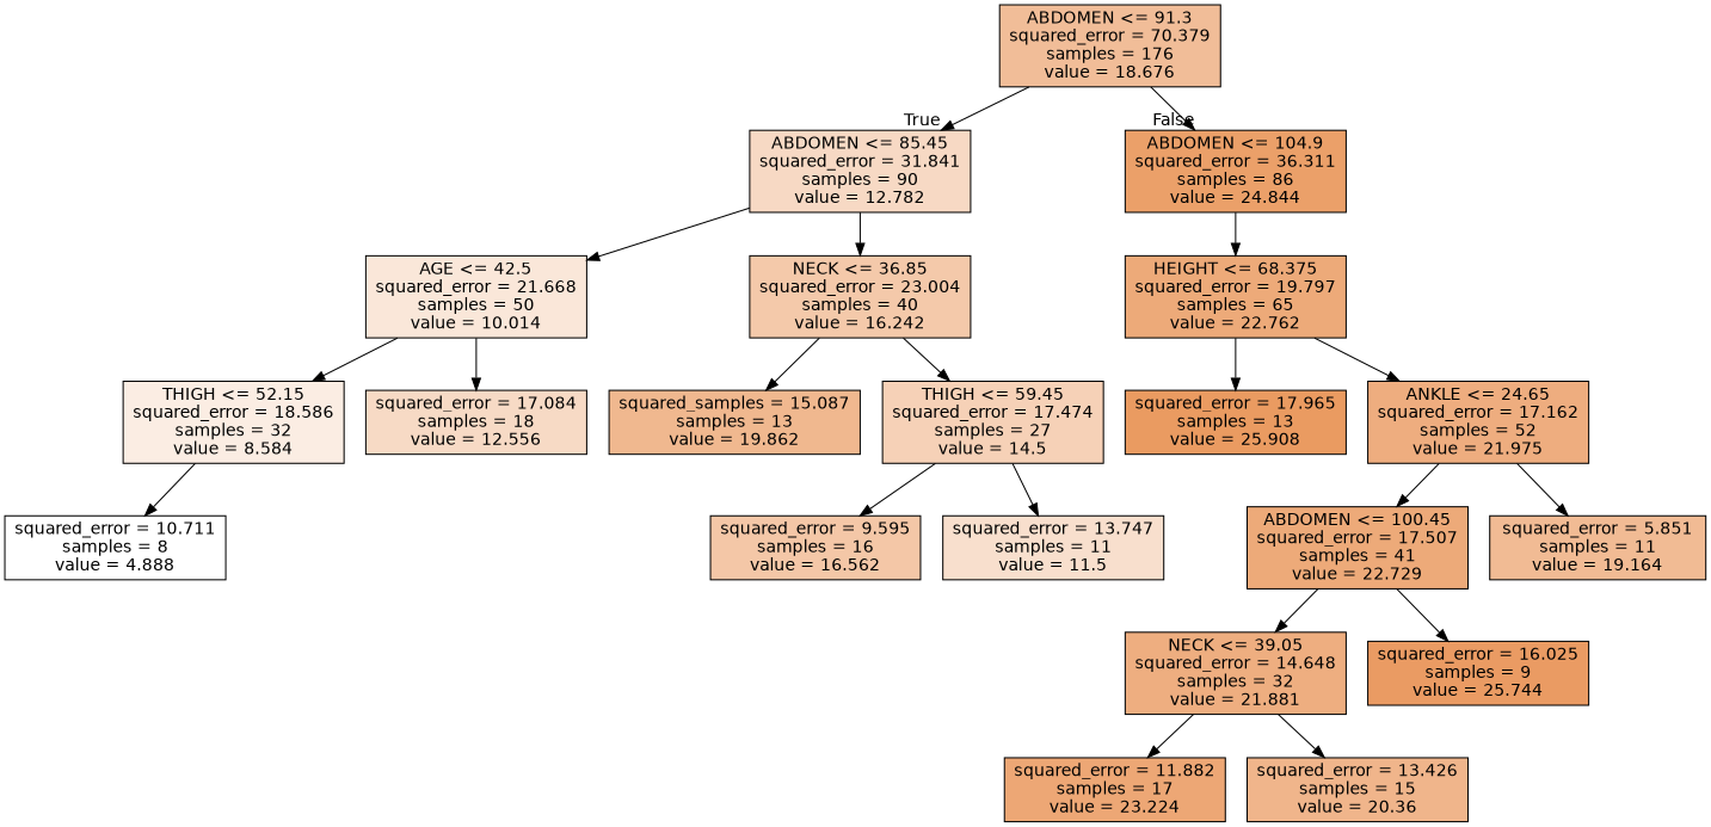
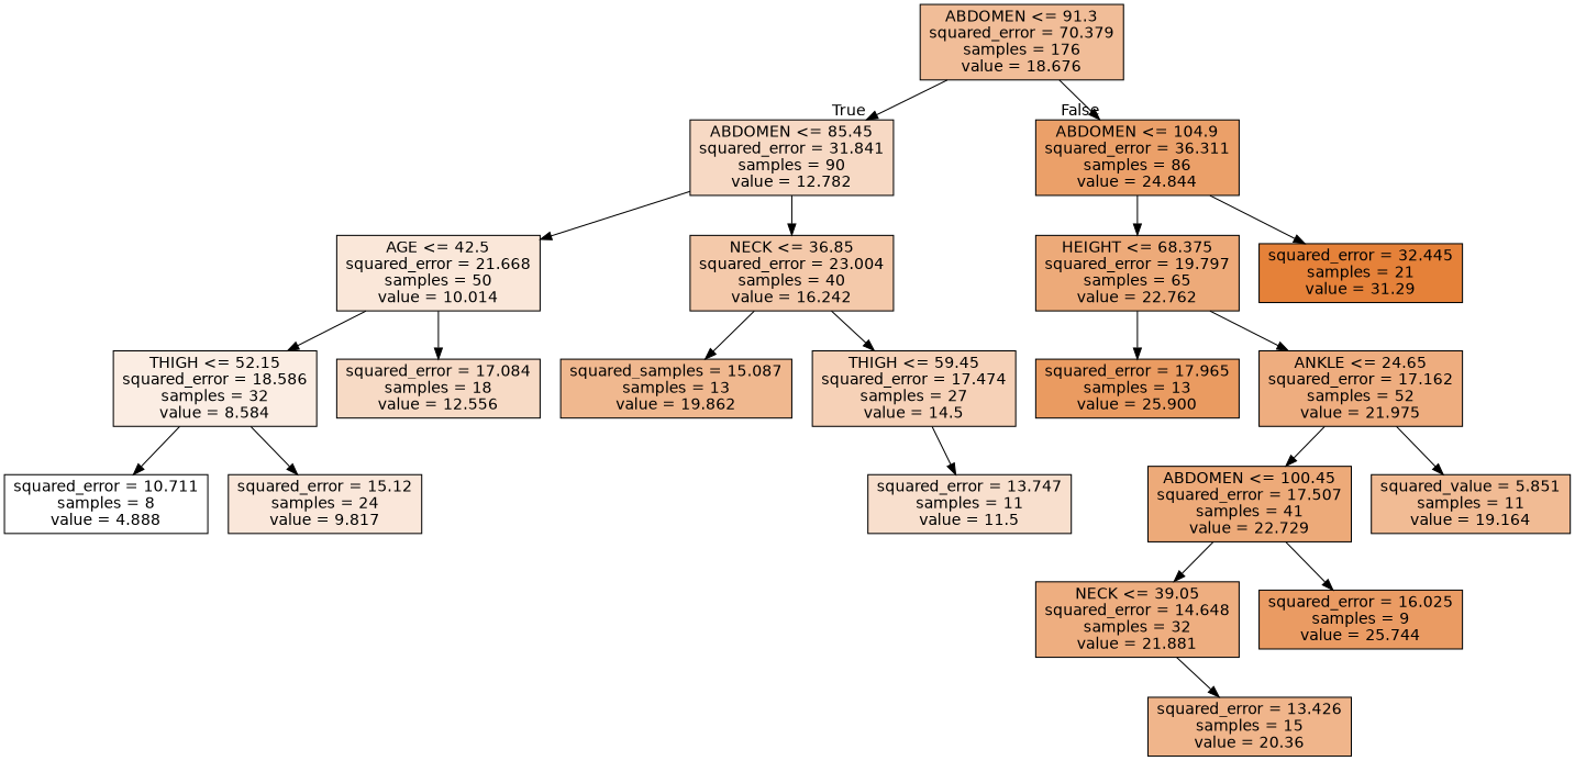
  digraph {
    node [color=black fillcolor="#edaa79" fontname=helvetica shape=box style=filled]
    edge [fontname=helvetica]
    n1 [fillcolor="#f1bd98" label="ABDOMEN <= 91.3\nsquared_error = 70.379\nsamples = 176\nvalue = 18.676"]
    n2 [fillcolor="#f7d9c4" label="ABDOMEN <= 85.45\nsquared_error = 31.841\nsamples = 90\nvalue = 12.782"]
    n3 [fillcolor="#eba069" label="ABDOMEN <= 104.9\nsquared_error = 36.311\nsamples = 86\nvalue = 24.844"]
    n4 [fillcolor="#fae7d9" label="AGE <= 42.5\nsquared_error = 21.668\nsamples = 50\nvalue = 10.014"]
    n5 [fillcolor="#f4c9aa" label="NECK <= 36.85\nsquared_error = 23.004\nsamples = 40\nvalue = 16.242"]
    n6 [label="HEIGHT <= 68.375\nsquared_error = 19.797\nsamples = 65\nvalue = 22.762"]
+   n7 [fillcolor="#e58139" label="squared_error = 32.445\nsamples = 21\nvalue = 31.29"]
    n8 [fillcolor="#fbede3" label="THIGH <= 52.15\nsquared_error = 18.586\nsamples = 32\nvalue = 8.584"]
    n9 [fillcolor="#f7dac5" label="squared_error = 17.084\nsamples = 18\nvalue = 12.556"]
    n10 [fillcolor="#f0b88f" label="squared_samples = 15.087\nsamples = 13\nvalue = 19.862"]
    n11 [fillcolor="#f6d1b7" label="THIGH <= 59.45\nsquared_error = 17.474\nsamples = 27\nvalue = 14.5"]
    n12 [fillcolor="#ffffff" label="squared_error = 10.711\nsamples = 8\nvalue = 4.888"]
-   n14 [fillcolor="#f4c7a7" label="squared_error = 9.595\nsamples = 16\nvalue = 16.562"]
+   n13 [fillcolor="#fae7da" label="squared_error = 15.12\nsamples = 24\nvalue = 9.817"]
    n15 [fillcolor="#f8dfcd" label="squared_error = 13.747\nsamples = 11\nvalue = 11.5"]
-   n16 [fillcolor="#ea9b61" label="squared_error = 17.965\nsamples = 13\nvalue = 25.908"]
+   n16 [fillcolor="#ea9b61" label="squared_error = 17.965\nsamples = 13\nvalue = 25.900"]
    n17 [fillcolor="#eead7f" label="ANKLE <= 24.65\nsquared_error = 17.162\nsamples = 52\nvalue = 21.975"]
    n18 [label="ABDOMEN <= 100.45\nsquared_error = 17.507\nsamples = 41\nvalue = 22.729"]
-   n19 [fillcolor="#f1bb94" label="squared_error = 5.851\nsamples = 11\nvalue = 19.164"]
+   n19 [fillcolor="#f1bb94" label="squared_value = 5.851\nsamples = 11\nvalue = 19.164"]
    n20 [fillcolor="#eeae80" label="NECK <= 39.05\nsquared_error = 14.648\nsamples = 32\nvalue = 21.881"]
    n21 [fillcolor="#ea9b63" label="squared_error = 16.025\nsamples = 9\nvalue = 25.744"]
-   n22 [fillcolor="#eda775" label="squared_error = 11.882\nsamples = 17\nvalue = 23.224"]
    n23 [fillcolor="#f0b58b" label="squared_error = 13.426\nsamples = 15\nvalue = 20.36"]
    n1 -> n2 [headlabel=True labelangle=45 labeldistance=2.5]
    n1 -> n3 [headlabel=False labelangle=-45 labeldistance=2.5]
    n2 -> n4
    n2 -> n5
    n3 -> n6
+   n3 -> n7
    n4 -> n8
    n4 -> n9
    n5 -> n10
    n5 -> n11
    n6 -> n16
    n6 -> n17
    n8 -> n12
-   n11 -> n14
+   n8 -> n13
    n11 -> n15
    n17 -> n18
    n17 -> n19
    n18 -> n20
    n18 -> n21
-   n20 -> n22
    n20 -> n23
  }
